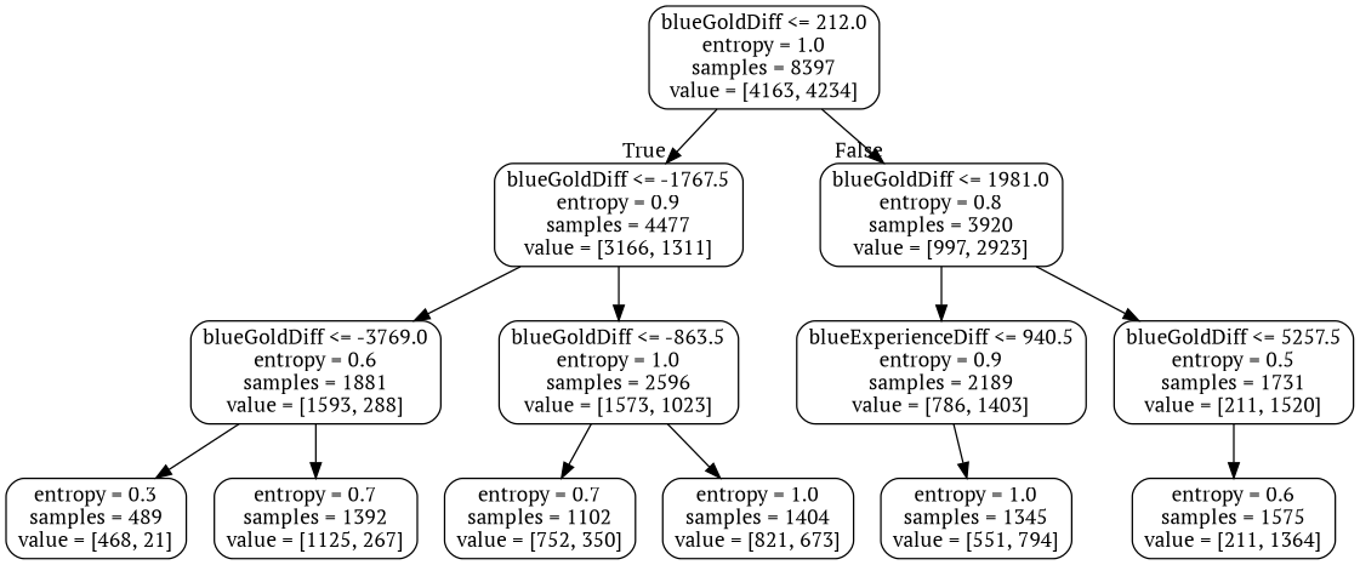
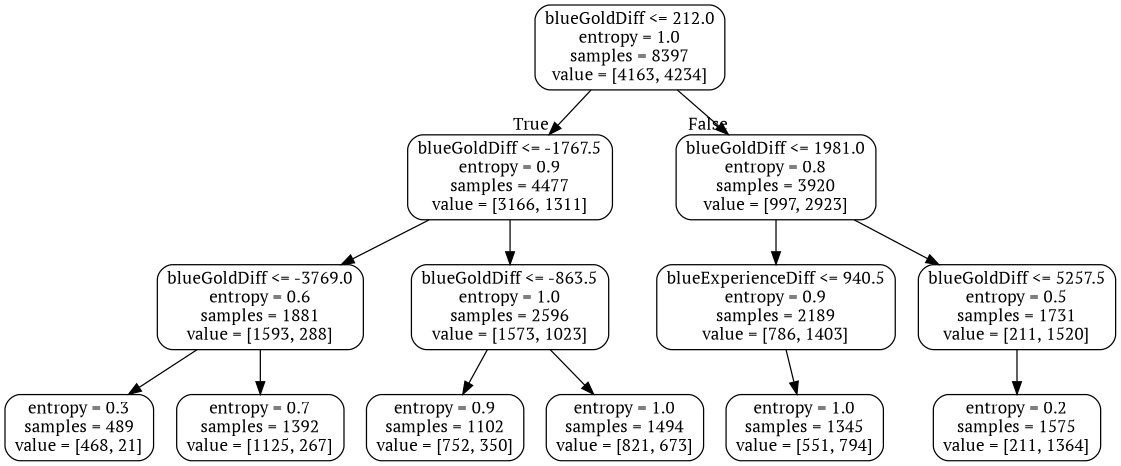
  digraph {
    fontname="PT Serif"
    node [color=black fontname="PT Serif" shape=box style=rounded]
    edge [fontname="PT Serif"]
    n1 [label="blueGoldDiff <= 212.0\nentropy = 1.0\nsamples = 8397\nvalue = [4163, 4234]"]
    n2 [label="blueGoldDiff <= -1767.5\nentropy = 0.9\nsamples = 4477\nvalue = [3166, 1311]"]
    n3 [label="blueGoldDiff <= 1981.0\nentropy = 0.8\nsamples = 3920\nvalue = [997, 2923]"]
    n4 [label="blueGoldDiff <= -3769.0\nentropy = 0.6\nsamples = 1881\nvalue = [1593, 288]"]
    n5 [label="blueGoldDiff <= -863.5\nentropy = 1.0\nsamples = 2596\nvalue = [1573, 1023]"]
    n6 [label="blueExperienceDiff <= 940.5\nentropy = 0.9\nsamples = 2189\nvalue = [786, 1403]"]
    n7 [label="blueGoldDiff <= 5257.5\nentropy = 0.5\nsamples = 1731\nvalue = [211, 1520]"]
    n8 [label="entropy = 0.3\nsamples = 489\nvalue = [468, 21]"]
    n9 [label="entropy = 0.7\nsamples = 1392\nvalue = [1125, 267]"]
-   n10 [label="entropy = 0.7\nsamples = 1102\nvalue = [752, 350]"]
-   n11 [label="entropy = 1.0\nsamples = 1404\nvalue = [821, 673]"]
+   n10 [label="entropy = 0.9\nsamples = 1102\nvalue = [752, 350]"]
+   n11 [label="entropy = 1.0\nsamples = 1494\nvalue = [821, 673]"]
    n12 [label="entropy = 1.0\nsamples = 1345\nvalue = [551, 794]"]
-   n13 [label="entropy = 0.6\nsamples = 1575\nvalue = [211, 1364]"]
+   n13 [label="entropy = 0.2\nsamples = 1575\nvalue = [211, 1364]"]
    n1 -> n2 [headlabel=True labelangle=45 labeldistance=2.5]
    n1 -> n3 [headlabel=False labelangle=-45 labeldistance=2.5]
    n2 -> n4
    n2 -> n5
    n3 -> n6
    n3 -> n7
    n4 -> n8
    n4 -> n9
    n5 -> n10
    n5 -> n11
    n6 -> n12
    n7 -> n13
  }
